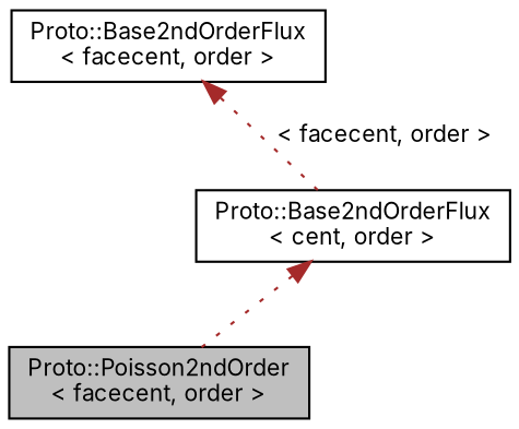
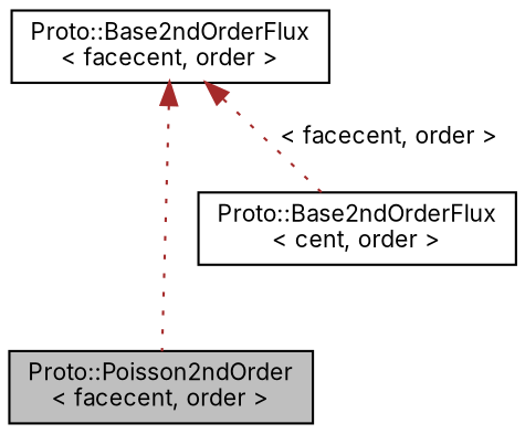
  digraph {
    fontname=Inter
    node [color=black fillcolor=white fontname=Inter fontsize=10 shape=record style=filled]
    edge [color=brown dir=back fontname=Inter fontsize=10 labelfontname=Helvetica labelfontsize=10 style=dotted]
    n1 [fillcolor=grey75 fontcolor=black height=0.2 label="Proto::Poisson2ndOrder\l\< facecent, order \>" width=0.4]
    n2 [height=0.2 label="Proto::Base2ndOrderFlux\l\< facecent, order \>" width=0.4]
    n3 [height=0.2 label="Proto::Base2ndOrderFlux\l\< cent, order \>" width=0.4]
-   n3 -> n1
+   n2 -> n1
    n2 -> n3 [label=" \< facecent, order \>"]
  }
